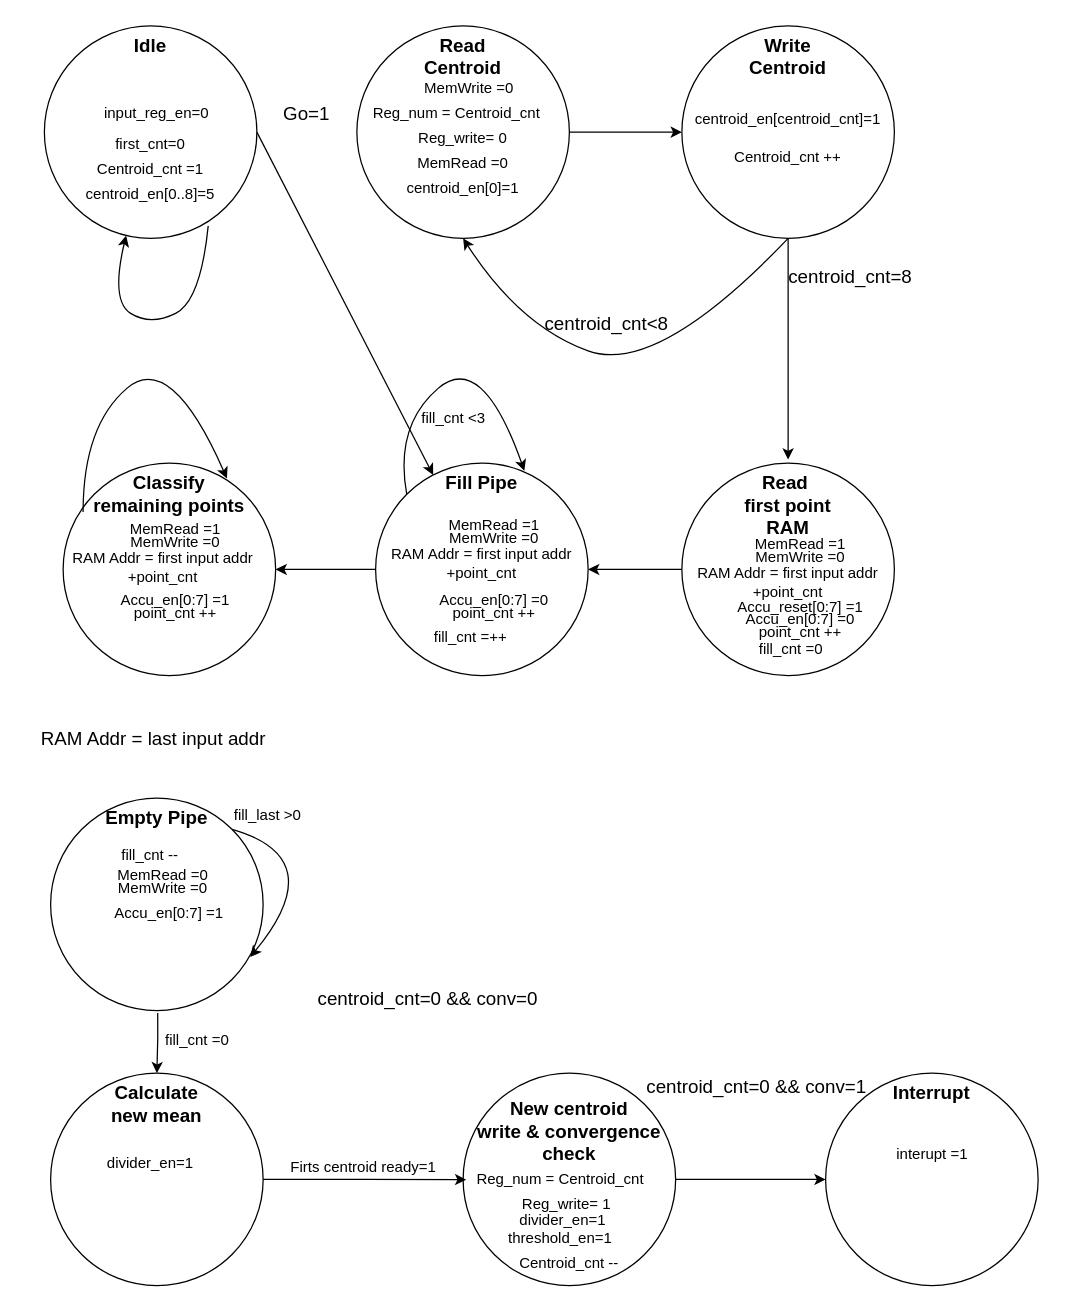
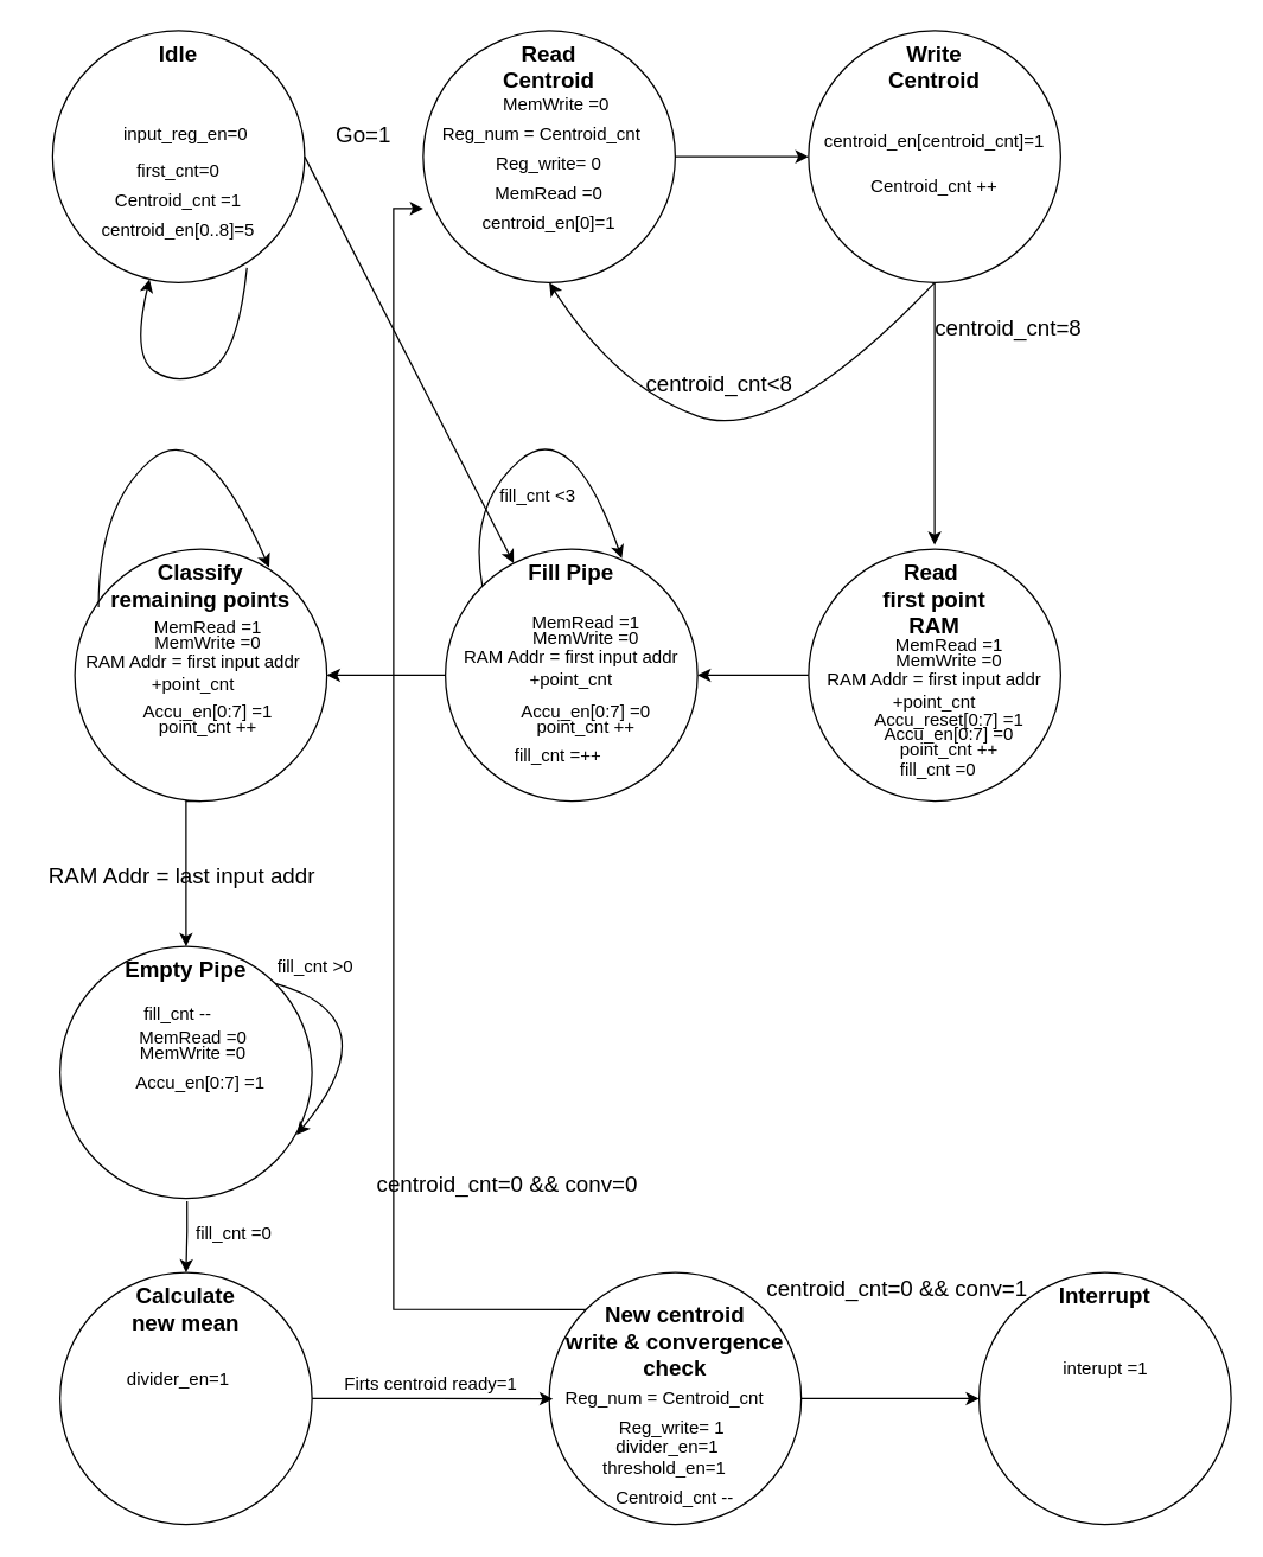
  <mxCell id="0" />
  <mxCell id="1" parent="0" />
  <mxCell id="2" value="Idle" style="ellipse;whiteSpace=wrap;html=1;aspect=fixed;verticalAlign=top;fontStyle=1;fontSize=15;" vertex="1" parent="1"><mxGeometry x="35" y="20" width="170" height="170" as="geometry" /></mxCell>
  <mxCell id="3" value="Centroid_cnt =1" style="text;html=1;strokeColor=none;fillColor=none;align=center;verticalAlign=middle;whiteSpace=wrap;rounded=0;" vertex="1" parent="1"><mxGeometry x="70" y="125" width="100" height="20" as="geometry" /></mxCell>
  <mxCell id="4" value="first_cnt=0" style="text;html=1;strokeColor=none;fillColor=none;align=center;verticalAlign=middle;whiteSpace=wrap;rounded=0;" vertex="1" parent="1"><mxGeometry x="70" y="105" width="100" height="20" as="geometry" /></mxCell>
  <mxCell id="5" value="Read&lt;br&gt;Centroid" style="ellipse;whiteSpace=wrap;html=1;aspect=fixed;verticalAlign=top;fontStyle=1;fontSize=15;" vertex="1" parent="1"><mxGeometry x="285" y="20" width="170" height="170" as="geometry" /></mxCell>
  <mxCell id="6" value="Reg_num = Centroid_cnt" style="text;html=1;strokeColor=none;fillColor=none;align=center;verticalAlign=middle;whiteSpace=wrap;rounded=0;" vertex="1" parent="1"><mxGeometry x="290" y="80" width="150" height="20" as="geometry" /></mxCell>
  <mxCell id="7" value="Reg_write= 0" style="text;html=1;strokeColor=none;fillColor=none;align=center;verticalAlign=middle;whiteSpace=wrap;rounded=0;" vertex="1" parent="1"><mxGeometry x="295" y="100" width="150" height="20" as="geometry" /></mxCell>
  <mxCell id="8" value="Write&lt;br&gt;Centroid" style="ellipse;whiteSpace=wrap;html=1;aspect=fixed;verticalAlign=top;fontStyle=1;fontSize=15;" vertex="1" parent="1"><mxGeometry x="545" y="20" width="170" height="170" as="geometry" /></mxCell>
  <mxCell id="9" value="centroid_en[0]=1" style="text;html=1;strokeColor=none;fillColor=none;align=center;verticalAlign=middle;whiteSpace=wrap;rounded=0;" vertex="1" parent="1"><mxGeometry x="295" y="140" width="150" height="20" as="geometry" /></mxCell>
  <mxCell id="10" value="centroid_en[0..8]=5" style="text;html=1;strokeColor=none;fillColor=none;align=center;verticalAlign=middle;whiteSpace=wrap;rounded=0;" vertex="1" parent="1"><mxGeometry x="45" y="145" width="150" height="20" as="geometry" /></mxCell>
  <mxCell id="11" value="centroid_en[centroid_cnt]=1" style="text;html=1;strokeColor=none;fillColor=none;align=center;verticalAlign=middle;whiteSpace=wrap;rounded=0;" vertex="1" parent="1"><mxGeometry x="555" y="85" width="150" height="20" as="geometry" /></mxCell>
  <mxCell id="12" value="" style="curved=1;endArrow=classic;html=1;fontSize=15;entryX=0.5;entryY=1;entryDx=0;entryDy=0;exitX=0.5;exitY=1;exitDx=0;exitDy=0;" edge="1" parent="1" source="8" target="5"><mxGeometry width="50" height="50" relative="1" as="geometry"><mxPoint x="475" y="300" as="sourcePoint" /><mxPoint x="525" y="250" as="targetPoint" /><Array as="points"><mxPoint x="525" y="300" /><mxPoint x="415" y="260" /></Array></mxGeometry></mxCell>
  <mxCell id="13" value="centroid_cnt&amp;lt;8" style="text;html=1;strokeColor=none;fillColor=none;align=center;verticalAlign=middle;whiteSpace=wrap;rounded=0;fontSize=15;" vertex="1" parent="1"><mxGeometry x="465" y="247.5" width="40" height="20" as="geometry" /></mxCell>
  <mxCell id="14" value="" style="endArrow=classic;html=1;fontSize=15;exitX=1;exitY=0.5;exitDx=0;exitDy=0;" edge="1" parent="1" source="2" target="27"><mxGeometry width="50" height="50" relative="1" as="geometry"><mxPoint x="225" y="120" as="sourcePoint" /><mxPoint x="275" y="70" as="targetPoint" /></mxGeometry></mxCell>
  <mxCell id="15" value="" style="endArrow=classic;html=1;fontSize=15;entryX=0;entryY=0.5;entryDx=0;entryDy=0;exitX=1;exitY=0.5;exitDx=0;exitDy=0;" edge="1" parent="1" source="5" target="8"><mxGeometry width="50" height="50" relative="1" as="geometry"><mxPoint x="465" y="105" as="sourcePoint" /><mxPoint x="525" y="105" as="targetPoint" /></mxGeometry></mxCell>
  <mxCell id="16" value="Centroid_cnt ++" style="text;html=1;strokeColor=none;fillColor=none;align=center;verticalAlign=middle;whiteSpace=wrap;rounded=0;" vertex="1" parent="1"><mxGeometry x="580" y="115" width="100" height="20" as="geometry" /></mxCell>
  <mxCell id="17" value="Go=1" style="text;html=1;strokeColor=none;fillColor=none;align=center;verticalAlign=middle;whiteSpace=wrap;rounded=0;fontSize=15;" vertex="1" parent="1"><mxGeometry x="225" y="80" width="40" height="20" as="geometry" /></mxCell>
  <mxCell id="18" value="" style="curved=1;endArrow=classic;html=1;fontSize=15;exitX=0.771;exitY=0.941;exitDx=0;exitDy=0;exitPerimeter=0;" edge="1" parent="1" source="2" target="2"><mxGeometry width="50" height="50" relative="1" as="geometry"><mxPoint x="265" y="200" as="sourcePoint" /><mxPoint x="5" y="200" as="targetPoint" /><Array as="points"><mxPoint x="160" y="240" /><mxPoint x="120" y="260" /><mxPoint x="88" y="240" /></Array></mxGeometry></mxCell>
  <mxCell id="19" value="" style="edgeStyle=orthogonalEdgeStyle;rounded=0;orthogonalLoop=1;jettySize=auto;html=1;fontSize=15;" edge="1" parent="1" source="20" target="27"><mxGeometry relative="1" as="geometry" /></mxCell>
  <mxCell id="20" value="Read&amp;nbsp;&lt;br&gt;first point&lt;br&gt;RAM" style="ellipse;whiteSpace=wrap;html=1;aspect=fixed;verticalAlign=top;fontStyle=1;fontSize=15;" vertex="1" parent="1"><mxGeometry x="545" y="369.833" width="170" height="170" as="geometry" /></mxCell>
  <mxCell id="21" value="" style="endArrow=classic;html=1;fontSize=15;exitX=0.5;exitY=1;exitDx=0;exitDy=0;" edge="1" parent="1" source="8"><mxGeometry width="50" height="50" relative="1" as="geometry"><mxPoint x="655" y="290" as="sourcePoint" /><mxPoint x="630" y="367" as="targetPoint" /></mxGeometry></mxCell>
  <mxCell id="22" value="centroid_cnt=8" style="text;html=1;strokeColor=none;fillColor=none;align=center;verticalAlign=middle;whiteSpace=wrap;rounded=0;fontSize=15;" vertex="1" parent="1"><mxGeometry x="660" y="210" width="40" height="20" as="geometry" /></mxCell>
  <mxCell id="23" value="MemRead =1" style="text;html=1;strokeColor=none;fillColor=none;align=center;verticalAlign=middle;whiteSpace=wrap;rounded=0;" vertex="1" parent="1"><mxGeometry x="565" y="425" width="150" height="20" as="geometry" /></mxCell>
  <mxCell id="24" value="MemWrite&amp;nbsp;=0" style="text;html=1;strokeColor=none;fillColor=none;align=center;verticalAlign=middle;whiteSpace=wrap;rounded=0;" vertex="1" parent="1"><mxGeometry x="565" y="435" width="150" height="20" as="geometry" /></mxCell>
  <mxCell id="25" value="RAM Addr = first input addr +point_cnt" style="text;html=1;strokeColor=none;fillColor=none;align=center;verticalAlign=middle;whiteSpace=wrap;rounded=0;" vertex="1" parent="1"><mxGeometry x="555" y="455" width="150" height="20" as="geometry" /></mxCell>
  <mxCell id="26" value="" style="edgeStyle=orthogonalEdgeStyle;rounded=0;orthogonalLoop=1;jettySize=auto;html=1;fontSize=12;" edge="1" parent="1" source="27" target="29"><mxGeometry relative="1" as="geometry" /></mxCell>
  <mxCell id="27" value="Fill Pipe" style="ellipse;whiteSpace=wrap;html=1;aspect=fixed;verticalAlign=top;fontStyle=1;fontSize=15;" vertex="1" parent="1"><mxGeometry x="300" y="369.833" width="170" height="170" as="geometry" /></mxCell>
+ <mxCell id="28" style="edgeStyle=orthogonalEdgeStyle;rounded=0;orthogonalLoop=1;jettySize=auto;html=1;exitX=0.5;exitY=1;exitDx=0;exitDy=0;fontSize=12;" edge="1" parent="1" source="29" target="31"><mxGeometry relative="1" as="geometry"><Array as="points"><mxPoint x="125" y="540" /></Array></mxGeometry></mxCell>
  <mxCell id="29" value="Classify&lt;br&gt;remaining points" style="ellipse;whiteSpace=wrap;html=1;aspect=fixed;verticalAlign=top;fontStyle=1;fontSize=15;" vertex="1" parent="1"><mxGeometry x="50" y="369.833" width="170" height="170" as="geometry" /></mxCell>
  <mxCell id="30" value="" style="edgeStyle=orthogonalEdgeStyle;rounded=0;orthogonalLoop=1;jettySize=auto;html=1;fontSize=15;" edge="1" parent="1" target="44"><mxGeometry relative="1" as="geometry"><mxPoint x="125.667" y="809.666" as="sourcePoint" /><Array as="points"><mxPoint x="125" y="830" /><mxPoint x="125" y="830" /></Array></mxGeometry></mxCell>
  <mxCell id="31" value="Empty Pipe" style="ellipse;whiteSpace=wrap;html=1;aspect=fixed;verticalAlign=top;fontStyle=1;fontSize=15;" vertex="1" parent="1"><mxGeometry x="40" y="637.833" width="170" height="170" as="geometry" /></mxCell>
  <mxCell id="32" value="input_reg_en=0" style="text;html=1;strokeColor=none;fillColor=none;align=center;verticalAlign=middle;whiteSpace=wrap;rounded=0;" vertex="1" parent="1"><mxGeometry x="50" y="80" width="150" height="20" as="geometry" /></mxCell>
  <mxCell id="33" value="MemWrite&amp;nbsp;=0" style="text;html=1;strokeColor=none;fillColor=none;align=center;verticalAlign=middle;whiteSpace=wrap;rounded=0;" vertex="1" parent="1"><mxGeometry x="300" y="60" width="150" height="20" as="geometry" /></mxCell>
  <mxCell id="34" value="MemRead =0" style="text;html=1;strokeColor=none;fillColor=none;align=center;verticalAlign=middle;whiteSpace=wrap;rounded=0;" vertex="1" parent="1"><mxGeometry x="295" y="120" width="150" height="20" as="geometry" /></mxCell>
  <mxCell id="35" value="RAM Addr = last input addr" style="text;html=1;strokeColor=none;fillColor=none;align=center;verticalAlign=middle;whiteSpace=wrap;rounded=0;fontSize=15;" vertex="1" parent="1"><mxGeometry x="20" y="580" width="205" height="20" as="geometry" /></mxCell>
  <mxCell id="36" style="edgeStyle=orthogonalEdgeStyle;rounded=0;orthogonalLoop=1;jettySize=auto;html=1;exitX=1;exitY=0.5;exitDx=0;exitDy=0;entryX=0;entryY=0.5;entryDx=0;entryDy=0;fontSize=15;" edge="1" parent="1" source="38" target="41"><mxGeometry relative="1" as="geometry"><mxPoint x="328" y="943.333" as="targetPoint" /></mxGeometry></mxCell>
+ <mxCell id="37" style="edgeStyle=orthogonalEdgeStyle;rounded=0;orthogonalLoop=1;jettySize=auto;html=1;exitX=0;exitY=0;exitDx=0;exitDy=0;entryX=0;entryY=0.706;entryDx=0;entryDy=0;entryPerimeter=0;fontSize=12;" edge="1" parent="1" source="38" target="5"><mxGeometry relative="1" as="geometry"><Array as="points"><mxPoint x="265" y="882" /><mxPoint x="265" y="140" /></Array></mxGeometry></mxCell>
  <mxCell id="38" value="New centroid &lt;br&gt;write &amp;amp; convergence check" style="ellipse;whiteSpace=wrap;html=1;aspect=fixed;verticalAlign=top;fontStyle=1;fontSize=15;spacingTop=13;" vertex="1" parent="1"><mxGeometry x="370" y="857.833" width="170" height="170" as="geometry" /></mxCell>
  <mxCell id="39" value="Reg_num = Centroid_cnt" style="text;html=1;strokeColor=none;fillColor=none;align=center;verticalAlign=middle;whiteSpace=wrap;rounded=0;" vertex="1" parent="1"><mxGeometry x="372.5" y="933" width="150" height="20" as="geometry" /></mxCell>
  <mxCell id="40" value="Reg_write= 1" style="text;html=1;strokeColor=none;fillColor=none;align=center;verticalAlign=middle;whiteSpace=wrap;rounded=0;" vertex="1" parent="1"><mxGeometry x="377.5" y="953" width="150" height="20" as="geometry" /></mxCell>
  <mxCell id="41" value="Interrupt" style="ellipse;whiteSpace=wrap;html=1;aspect=fixed;verticalAlign=top;fontStyle=1;fontSize=15;" vertex="1" parent="1"><mxGeometry x="660" y="857.833" width="170" height="170" as="geometry" /></mxCell>
  <mxCell id="42" value="&lt;span style=&quot;text-align: left ; white-space: nowrap&quot;&gt;centroid_cnt=0 &amp;amp;&amp;amp; conv&lt;/span&gt;=0" style="text;html=1;strokeColor=none;fillColor=none;align=center;verticalAlign=middle;whiteSpace=wrap;rounded=0;fontSize=15;" vertex="1" parent="1"><mxGeometry x="229" y="788" width="226" height="20" as="geometry" /></mxCell>
  <mxCell id="43" value="" style="group" vertex="1" connectable="0" parent="1"><mxGeometry x="40" y="857.833" width="170" height="170" as="geometry" /></mxCell>
  <mxCell id="44" value="Calculate&lt;br&gt;new mean" style="ellipse;whiteSpace=wrap;html=1;aspect=fixed;verticalAlign=top;fontStyle=1;fontSize=15;" vertex="1" parent="43"><mxGeometry width="170" height="170" as="geometry" /></mxCell>
  <mxCell id="45" value="divider_en=1" style="text;html=1;strokeColor=none;fillColor=none;align=center;verticalAlign=middle;whiteSpace=wrap;rounded=0;" vertex="1" parent="43"><mxGeometry x="30" y="62.024" width="100" height="20" as="geometry" /></mxCell>
  <mxCell id="46" value="threshold_en=1" style="text;html=1;strokeColor=none;fillColor=none;align=center;verticalAlign=middle;whiteSpace=wrap;rounded=0;" vertex="1" parent="1"><mxGeometry x="398" y="980" width="100" height="20" as="geometry" /></mxCell>
  <mxCell id="47" value="&lt;span style=&quot;text-align: left ; white-space: nowrap&quot;&gt;centroid_cnt=0 &amp;amp;&amp;amp; conv&lt;/span&gt;=1" style="text;html=1;strokeColor=none;fillColor=none;align=center;verticalAlign=middle;whiteSpace=wrap;rounded=0;fontSize=15;" vertex="1" parent="1"><mxGeometry x="492" y="858" width="226" height="20" as="geometry" /></mxCell>
  <mxCell id="48" value="Accu_reset[0:7] =1" style="text;html=1;strokeColor=none;fillColor=none;align=center;verticalAlign=middle;whiteSpace=wrap;rounded=0;" vertex="1" parent="1"><mxGeometry x="565" y="475" width="150" height="20" as="geometry" /></mxCell>
  <mxCell id="49" value="Accu_en[0:7] =0" style="text;html=1;strokeColor=none;fillColor=none;align=center;verticalAlign=middle;whiteSpace=wrap;rounded=0;" vertex="1" parent="1"><mxGeometry x="565" y="485" width="150" height="20" as="geometry" /></mxCell>
  <mxCell id="50" value="point_cnt ++" style="text;html=1;strokeColor=none;fillColor=none;align=center;verticalAlign=middle;whiteSpace=wrap;rounded=0;" vertex="1" parent="1"><mxGeometry x="565" y="495" width="150" height="20" as="geometry" /></mxCell>
  <mxCell id="51" value="MemRead =1" style="text;html=1;strokeColor=none;fillColor=none;align=center;verticalAlign=middle;whiteSpace=wrap;rounded=0;" vertex="1" parent="1"><mxGeometry x="320" y="410" width="150" height="20" as="geometry" /></mxCell>
  <mxCell id="52" value="MemWrite&amp;nbsp;=0" style="text;html=1;strokeColor=none;fillColor=none;align=center;verticalAlign=middle;whiteSpace=wrap;rounded=0;" vertex="1" parent="1"><mxGeometry x="320" y="420" width="150" height="20" as="geometry" /></mxCell>
  <mxCell id="53" value="RAM Addr = first input addr +point_cnt" style="text;html=1;strokeColor=none;fillColor=none;align=center;verticalAlign=middle;whiteSpace=wrap;rounded=0;" vertex="1" parent="1"><mxGeometry x="310" y="440" width="150" height="20" as="geometry" /></mxCell>
  <mxCell id="54" value="Accu_en[0:7] =0" style="text;html=1;strokeColor=none;fillColor=none;align=center;verticalAlign=middle;whiteSpace=wrap;rounded=0;" vertex="1" parent="1"><mxGeometry x="320" y="470" width="150" height="20" as="geometry" /></mxCell>
  <mxCell id="55" value="point_cnt ++" style="text;html=1;strokeColor=none;fillColor=none;align=center;verticalAlign=middle;whiteSpace=wrap;rounded=0;" vertex="1" parent="1"><mxGeometry x="320" y="480" width="150" height="20" as="geometry" /></mxCell>
  <mxCell id="56" value="fill_cnt =0" style="text;html=1;fontSize=12;" vertex="1" parent="1"><mxGeometry x="605" y="505" width="110" height="30" as="geometry" /></mxCell>
  <mxCell id="57" value="fill_cnt =++" style="text;html=1;fontSize=12;" vertex="1" parent="1"><mxGeometry x="345" y="495" width="110" height="30" as="geometry" /></mxCell>
  <mxCell id="58" value="" style="curved=1;endArrow=classic;html=1;fontSize=12;exitX=0;exitY=0;exitDx=0;exitDy=0;entryX=0.7;entryY=0.036;entryDx=0;entryDy=0;entryPerimeter=0;" edge="1" parent="1" source="27" target="27"><mxGeometry width="50" height="50" relative="1" as="geometry"><mxPoint x="315" y="340" as="sourcePoint" /><mxPoint x="365" y="290" as="targetPoint" /><Array as="points"><mxPoint x="315" y="340" /><mxPoint x="385" y="280" /></Array></mxGeometry></mxCell>
  <mxCell id="59" value="fill_cnt &amp;lt;3" style="text;html=1;fontSize=12;" vertex="1" parent="1"><mxGeometry x="335" y="320" width="110" height="30" as="geometry" /></mxCell>
  <mxCell id="60" value="MemRead =1" style="text;html=1;strokeColor=none;fillColor=none;align=center;verticalAlign=middle;whiteSpace=wrap;rounded=0;" vertex="1" parent="1"><mxGeometry x="65" y="412.5" width="150" height="20" as="geometry" /></mxCell>
  <mxCell id="61" value="MemWrite&amp;nbsp;=0" style="text;html=1;strokeColor=none;fillColor=none;align=center;verticalAlign=middle;whiteSpace=wrap;rounded=0;" vertex="1" parent="1"><mxGeometry x="65" y="422.5" width="150" height="20" as="geometry" /></mxCell>
  <mxCell id="62" value="RAM Addr = first input addr +point_cnt" style="text;html=1;strokeColor=none;fillColor=none;align=center;verticalAlign=middle;whiteSpace=wrap;rounded=0;" vertex="1" parent="1"><mxGeometry x="55" y="442.5" width="150" height="20" as="geometry" /></mxCell>
  <mxCell id="63" value="Accu_en[0:7] =1" style="text;html=1;strokeColor=none;fillColor=none;align=center;verticalAlign=middle;whiteSpace=wrap;rounded=0;" vertex="1" parent="1"><mxGeometry x="65" y="470" width="150" height="20" as="geometry" /></mxCell>
  <mxCell id="64" value="point_cnt ++" style="text;html=1;strokeColor=none;fillColor=none;align=center;verticalAlign=middle;whiteSpace=wrap;rounded=0;" vertex="1" parent="1"><mxGeometry x="65" y="480" width="150" height="20" as="geometry" /></mxCell>
  <mxCell id="65" value="" style="curved=1;endArrow=classic;html=1;fontSize=12;exitX=0.094;exitY=0.23;exitDx=0;exitDy=0;entryX=0.771;entryY=0.072;entryDx=0;entryDy=0;entryPerimeter=0;exitPerimeter=0;" edge="1" parent="1" source="29" target="29"><mxGeometry width="50" height="50" relative="1" as="geometry"><mxPoint x="75.896" y="394.729" as="sourcePoint" /><mxPoint x="170" y="375.953" as="targetPoint" /><Array as="points"><mxPoint x="66" y="340" /><mxPoint x="136" y="280" /></Array></mxGeometry></mxCell>
  <mxCell id="66" style="edgeStyle=orthogonalEdgeStyle;rounded=0;orthogonalLoop=1;jettySize=auto;html=1;exitX=1;exitY=0.5;exitDx=0;exitDy=0;entryX=0;entryY=0.5;entryDx=0;entryDy=0;fontSize=12;" edge="1" parent="1" source="44" target="39"><mxGeometry relative="1" as="geometry" /></mxCell>
  <mxCell id="67" value="fill_cnt --" style="text;html=1;fontSize=12;" vertex="1" parent="1"><mxGeometry x="95" y="669.5" width="110" height="30" as="geometry" /></mxCell>
  <mxCell id="68" value="" style="curved=1;endArrow=classic;html=1;fontSize=12;exitX=1;exitY=0;exitDx=0;exitDy=0;entryX=0.939;entryY=0.748;entryDx=0;entryDy=0;entryPerimeter=0;" edge="1" parent="1" source="31" target="31"><mxGeometry width="50" height="50" relative="1" as="geometry"><mxPoint x="264.98" y="754.433" as="sourcePoint" /><mxPoint x="380.07" y="727.573" as="targetPoint" /><Array as="points"><mxPoint x="265" y="685.5" /></Array></mxGeometry></mxCell>
- <mxCell id="69" value="fill_last &amp;gt;0" style="text;html=1;fontSize=12;" vertex="1" parent="1"><mxGeometry x="185" y="638" width="110" height="30" as="geometry" /></mxCell>
+ <mxCell id="69" value="fill_cnt &amp;gt;0" style="text;html=1;fontSize=12;" vertex="1" parent="1"><mxGeometry x="185" y="638" width="110" height="30" as="geometry" /></mxCell>
  <mxCell id="70" value="fill_cnt =0" style="text;html=1;fontSize=12;" vertex="1" parent="1"><mxGeometry x="130" y="818" width="110" height="30" as="geometry" /></mxCell>
  <mxCell id="71" value="MemRead =0" style="text;html=1;strokeColor=none;fillColor=none;align=center;verticalAlign=middle;whiteSpace=wrap;rounded=0;" vertex="1" parent="1"><mxGeometry x="55" y="689.5" width="150" height="20" as="geometry" /></mxCell>
  <mxCell id="72" value="MemWrite&amp;nbsp;=0" style="text;html=1;strokeColor=none;fillColor=none;align=center;verticalAlign=middle;whiteSpace=wrap;rounded=0;" vertex="1" parent="1"><mxGeometry x="55" y="699.5" width="150" height="20" as="geometry" /></mxCell>
  <mxCell id="73" value="Accu_en[0:7] =1" style="text;html=1;strokeColor=none;fillColor=none;align=center;verticalAlign=middle;whiteSpace=wrap;rounded=0;" vertex="1" parent="1"><mxGeometry x="60" y="719.5" width="150" height="20" as="geometry" /></mxCell>
  <mxCell id="74" value="Centroid_cnt --" style="text;html=1;strokeColor=none;fillColor=none;align=center;verticalAlign=middle;whiteSpace=wrap;rounded=0;" vertex="1" parent="1"><mxGeometry x="405" y="1000" width="100" height="20" as="geometry" /></mxCell>
  <mxCell id="75" value="Firts centroid ready=1" style="text;html=1;strokeColor=none;fillColor=none;align=center;verticalAlign=middle;whiteSpace=wrap;rounded=0;fontSize=12;" vertex="1" parent="1"><mxGeometry x="222.5" y="923" width="135" height="20" as="geometry" /></mxCell>
  <mxCell id="76" value="divider_en=1" style="text;html=1;strokeColor=none;fillColor=none;align=center;verticalAlign=middle;whiteSpace=wrap;rounded=0;" vertex="1" parent="1"><mxGeometry x="400" y="966.357" width="100" height="20" as="geometry" /></mxCell>
  <mxCell id="77" value="interupt =1" style="text;html=1;strokeColor=none;fillColor=none;align=center;verticalAlign=middle;whiteSpace=wrap;rounded=0;fontSize=12;" vertex="1" parent="1"><mxGeometry x="696.5" y="913" width="97" height="20" as="geometry" /></mxCell>
